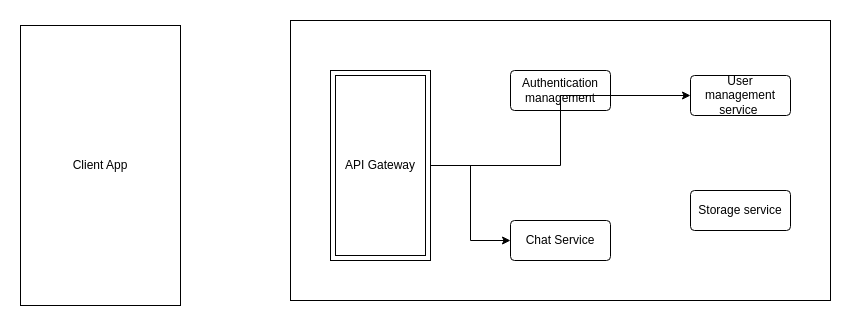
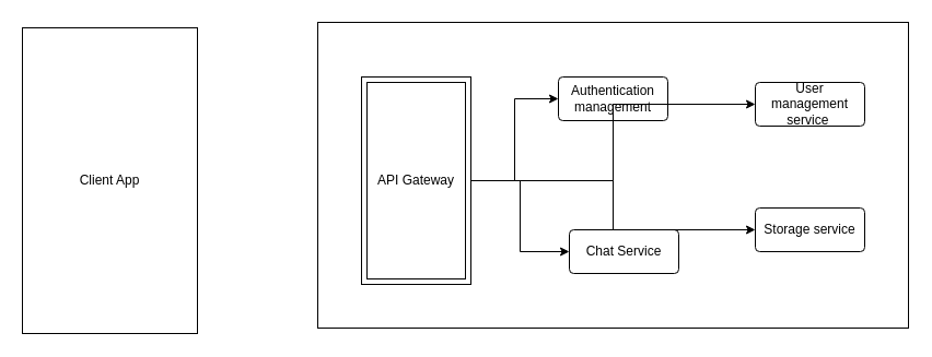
  <mxCell id="0" />
  <mxCell id="1" parent="0" />
  <mxCell id="2" value="Client App" style="whiteSpace=wrap;html=1;align=center;" vertex="1" parent="1"><mxGeometry x="20" y="25" width="160" height="280" as="geometry" /></mxCell>
  <mxCell id="3" value="" style="rounded=0;whiteSpace=wrap;html=1;" vertex="1" parent="1"><mxGeometry x="290" y="20" width="540" height="280" as="geometry" /></mxCell>
- <mxCell id="4" value="Chat Service" style="rounded=1;arcSize=10;whiteSpace=wrap;html=1;align=center;" vertex="1" parent="1"><mxGeometry x="510" y="220" width="100" height="40" as="geometry" /></mxCell>
+ <mxCell id="4" value="Chat Service" style="rounded=1;arcSize=10;whiteSpace=wrap;html=1;align=center;" vertex="1" parent="1"><mxGeometry x="520" y="210" width="100" height="40" as="geometry" /></mxCell>
  <mxCell id="5" value="Authentication management" style="rounded=1;arcSize=10;whiteSpace=wrap;html=1;align=center;" vertex="1" parent="1"><mxGeometry x="510" y="70" width="100" height="40" as="geometry" /></mxCell>
  <mxCell id="6" value="User management service&amp;nbsp;" style="rounded=1;arcSize=10;whiteSpace=wrap;html=1;align=center;" vertex="1" parent="1"><mxGeometry x="690" y="75" width="100" height="40" as="geometry" /></mxCell>
  <mxCell id="7" value="Storage service" style="rounded=1;arcSize=10;whiteSpace=wrap;html=1;align=center;" vertex="1" parent="1"><mxGeometry x="690" y="190" width="100" height="40" as="geometry" /></mxCell>
+ <mxCell id="8" style="edgeStyle=orthogonalEdgeStyle;rounded=0;orthogonalLoop=1;jettySize=auto;html=1;exitX=1;exitY=0.5;exitDx=0;exitDy=0;" edge="1" parent="1" source="12" target="5"><mxGeometry relative="1" as="geometry" /></mxCell>
  <mxCell id="9" style="edgeStyle=orthogonalEdgeStyle;rounded=0;orthogonalLoop=1;jettySize=auto;html=1;exitX=1;exitY=0.5;exitDx=0;exitDy=0;" edge="1" parent="1" source="12" target="4"><mxGeometry relative="1" as="geometry" /></mxCell>
  <mxCell id="10" style="edgeStyle=orthogonalEdgeStyle;rounded=0;orthogonalLoop=1;jettySize=auto;html=1;exitX=1;exitY=0.5;exitDx=0;exitDy=0;" edge="1" parent="1" source="12" target="6"><mxGeometry relative="1" as="geometry" /></mxCell>
+ <mxCell id="11" style="edgeStyle=orthogonalEdgeStyle;rounded=0;orthogonalLoop=1;jettySize=auto;html=1;exitX=1;exitY=0.5;exitDx=0;exitDy=0;" edge="1" parent="1" source="12" target="7"><mxGeometry relative="1" as="geometry" /></mxCell>
  <mxCell id="12" value="API Gateway" style="shape=ext;margin=3;double=1;whiteSpace=wrap;html=1;align=center;" vertex="1" parent="1"><mxGeometry x="330" y="70" width="100" height="190" as="geometry" /></mxCell>
